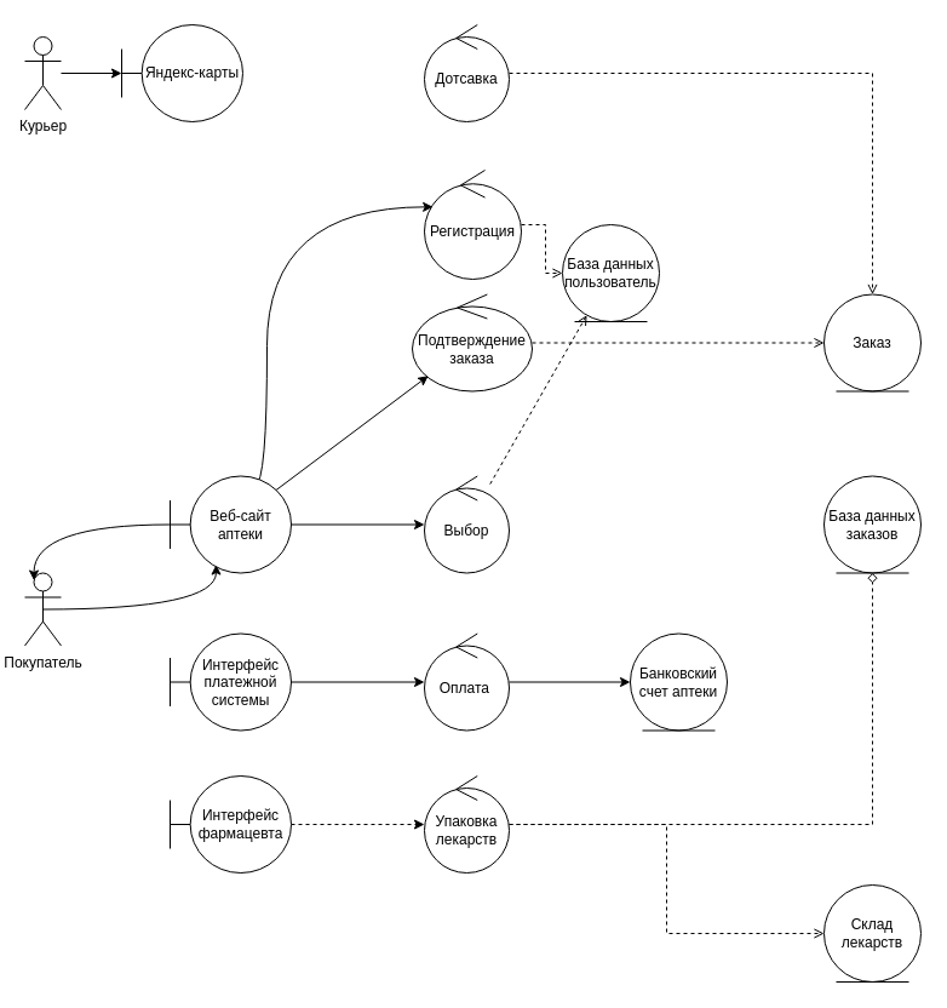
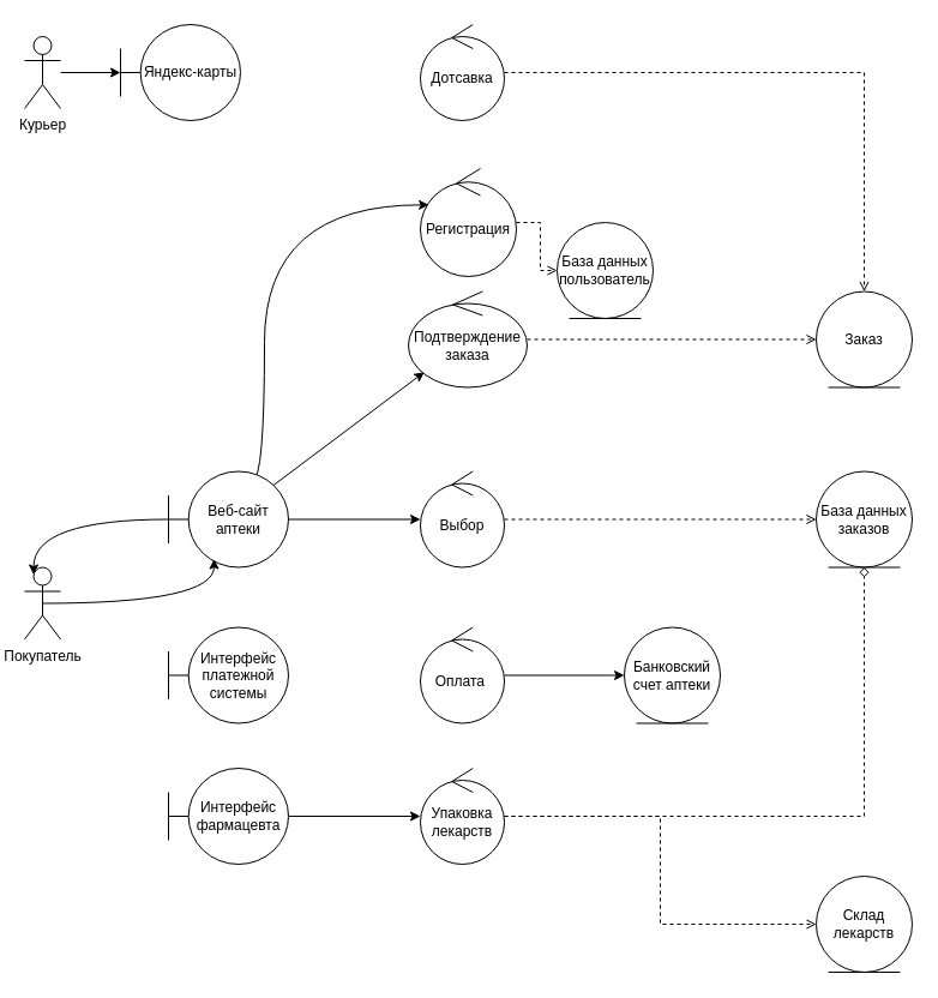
  <mxCell id="0" />
  <mxCell id="1" parent="0" />
  <mxCell id="2" style="rounded=0;orthogonalLoop=1;jettySize=auto;html=1;exitX=0.5;exitY=0.5;exitDx=0;exitDy=0;exitPerimeter=0;entryX=0.38;entryY=0.913;entryDx=0;entryDy=0;entryPerimeter=0;edgeStyle=orthogonalEdgeStyle;curved=1;" edge="1" parent="1" source="3" target="7"><mxGeometry relative="1" as="geometry"><Array as="points"><mxPoint x="178" y="502.5" /></Array></mxGeometry></mxCell>
  <mxCell id="3" value="Покупатель" style="shape=umlActor;verticalLabelPosition=bottom;verticalAlign=top;html=1;outlineConnect=0;" vertex="1" parent="1"><mxGeometry x="20" y="472.5" width="30" height="60" as="geometry" /></mxCell>
  <mxCell id="4" style="edgeStyle=orthogonalEdgeStyle;rounded=0;orthogonalLoop=1;jettySize=auto;html=1;" edge="1" parent="1" source="7" target="12"><mxGeometry relative="1" as="geometry" /></mxCell>
  <mxCell id="5" style="rounded=0;orthogonalLoop=1;jettySize=auto;html=1;exitX=0.854;exitY=0.164;exitDx=0;exitDy=0;exitPerimeter=0;" edge="1" parent="1" source="7" target="21"><mxGeometry relative="1" as="geometry" /></mxCell>
  <mxCell id="6" style="edgeStyle=orthogonalEdgeStyle;rounded=0;orthogonalLoop=1;jettySize=auto;html=1;curved=1;entryX=0.089;entryY=0.337;entryDx=0;entryDy=0;entryPerimeter=0;" edge="1" parent="1" target="26"><mxGeometry relative="1" as="geometry"><mxPoint x="210" y="400" as="sourcePoint" /><Array as="points"><mxPoint x="220" y="170" /></Array></mxGeometry></mxCell>
  <mxCell id="7" value="Веб-сайт аптеки" style="shape=umlBoundary;whiteSpace=wrap;html=1;" vertex="1" parent="1"><mxGeometry x="140" y="392.5" width="100" height="80" as="geometry" /></mxCell>
- <mxCell id="8" style="edgeStyle=orthogonalEdgeStyle;rounded=0;orthogonalLoop=1;jettySize=auto;html=1;" edge="1" parent="1" source="9" target="24"><mxGeometry relative="1" as="geometry" /></mxCell>
  <mxCell id="9" value="Интерфейс платежной системы" style="shape=umlBoundary;whiteSpace=wrap;html=1;" vertex="1" parent="1"><mxGeometry x="140" y="522.5" width="100" height="80" as="geometry" /></mxCell>
  <mxCell id="10" value="База данных заказов" style="ellipse;shape=umlEntity;whiteSpace=wrap;html=1;" vertex="1" parent="1"><mxGeometry x="680" y="392.5" width="80" height="80" as="geometry" /></mxCell>
- <mxCell id="11" style="rounded=0;orthogonalLoop=1;jettySize=auto;html=1;dashed=1;endArrow=open;endFill=0;" edge="1" parent="1" source="12" target="27"><mxGeometry relative="1" as="geometry" /></mxCell>
+ <mxCell id="11" style="rounded=0;orthogonalLoop=1;jettySize=auto;html=1;entryX=0;entryY=0.5;entryDx=0;entryDy=0;dashed=1;endArrow=open;endFill=0;" edge="1" parent="1" source="12" target="10"><mxGeometry relative="1" as="geometry" /></mxCell>
  <mxCell id="12" value="Выбор" style="ellipse;shape=umlControl;whiteSpace=wrap;html=1;" vertex="1" parent="1"><mxGeometry x="350" y="392.5" width="70" height="80" as="geometry" /></mxCell>
  <mxCell id="13" style="rounded=0;orthogonalLoop=1;jettySize=auto;html=1;entryX=0.25;entryY=0.1;entryDx=0;entryDy=0;entryPerimeter=0;edgeStyle=orthogonalEdgeStyle;curved=1;" edge="1" parent="1" source="7" target="3"><mxGeometry relative="1" as="geometry"><Array as="points"><mxPoint x="28" y="432.5" /></Array></mxGeometry></mxCell>
  <mxCell id="14" style="edgeStyle=orthogonalEdgeStyle;rounded=0;orthogonalLoop=1;jettySize=auto;html=1;" edge="1" parent="1" source="15" target="16"><mxGeometry relative="1" as="geometry" /></mxCell>
  <mxCell id="15" value="Курьер" style="shape=umlActor;verticalLabelPosition=bottom;verticalAlign=top;html=1;outlineConnect=0;" vertex="1" parent="1"><mxGeometry x="20" y="30" width="30" height="60" as="geometry" /></mxCell>
  <mxCell id="16" value="Яндекс-карты" style="shape=umlBoundary;whiteSpace=wrap;html=1;" vertex="1" parent="1"><mxGeometry x="100" y="20" width="100" height="80" as="geometry" /></mxCell>
  <mxCell id="17" style="edgeStyle=orthogonalEdgeStyle;rounded=0;orthogonalLoop=1;jettySize=auto;html=1;entryX=0.5;entryY=0;entryDx=0;entryDy=0;dashed=1;endArrow=open;endFill=0;" edge="1" parent="1" source="18" target="22"><mxGeometry relative="1" as="geometry" /></mxCell>
  <mxCell id="18" value="Дотсавка" style="ellipse;shape=umlControl;whiteSpace=wrap;html=1;" vertex="1" parent="1"><mxGeometry x="350" y="20" width="70" height="80" as="geometry" /></mxCell>
  <mxCell id="19" value="Банковский счет аптеки" style="ellipse;shape=umlEntity;whiteSpace=wrap;html=1;" vertex="1" parent="1"><mxGeometry x="520" y="522.5" width="80" height="80" as="geometry" /></mxCell>
  <mxCell id="20" style="edgeStyle=orthogonalEdgeStyle;rounded=0;orthogonalLoop=1;jettySize=auto;html=1;dashed=1;endArrow=open;endFill=0;" edge="1" parent="1" source="21" target="22"><mxGeometry relative="1" as="geometry" /></mxCell>
  <mxCell id="21" value="Подтверждение заказа" style="ellipse;shape=umlControl;whiteSpace=wrap;html=1;" vertex="1" parent="1"><mxGeometry x="340" y="242.5" width="99" height="80" as="geometry" /></mxCell>
  <mxCell id="22" value="Заказ" style="ellipse;shape=umlEntity;whiteSpace=wrap;html=1;" vertex="1" parent="1"><mxGeometry x="680" y="242.5" width="80" height="80" as="geometry" /></mxCell>
  <mxCell id="23" style="edgeStyle=orthogonalEdgeStyle;rounded=0;orthogonalLoop=1;jettySize=auto;html=1;" edge="1" parent="1" source="24" target="19"><mxGeometry relative="1" as="geometry" /></mxCell>
  <mxCell id="24" value="Оплата&amp;nbsp;" style="ellipse;shape=umlControl;whiteSpace=wrap;html=1;" vertex="1" parent="1"><mxGeometry x="350" y="522.5" width="70" height="80" as="geometry" /></mxCell>
  <mxCell id="25" style="edgeStyle=orthogonalEdgeStyle;rounded=0;orthogonalLoop=1;jettySize=auto;html=1;dashed=1;endArrow=open;endFill=0;" edge="1" parent="1" source="26" target="27"><mxGeometry relative="1" as="geometry" /></mxCell>
  <mxCell id="26" value="Регистрация" style="ellipse;shape=umlControl;whiteSpace=wrap;html=1;" vertex="1" parent="1"><mxGeometry x="350" y="140" width="80" height="90" as="geometry" /></mxCell>
  <mxCell id="27" value="База данных пользователь" style="ellipse;shape=umlEntity;whiteSpace=wrap;html=1;" vertex="1" parent="1"><mxGeometry x="464" y="185" width="80" height="80" as="geometry" /></mxCell>
- <mxCell id="28" style="edgeStyle=orthogonalEdgeStyle;rounded=0;orthogonalLoop=1;jettySize=auto;html=1;dashed=1;" edge="1" parent="1" source="29" target="32"><mxGeometry relative="1" as="geometry" /></mxCell>
+ <mxCell id="28" style="edgeStyle=orthogonalEdgeStyle;rounded=0;orthogonalLoop=1;jettySize=auto;html=1;" edge="1" parent="1" source="29" target="32"><mxGeometry relative="1" as="geometry" /></mxCell>
  <mxCell id="29" value="Интерфейс фармацевта" style="shape=umlBoundary;whiteSpace=wrap;html=1;" vertex="1" parent="1"><mxGeometry x="140" y="640" width="100" height="80" as="geometry" /></mxCell>
  <mxCell id="30" style="edgeStyle=orthogonalEdgeStyle;rounded=0;orthogonalLoop=1;jettySize=auto;html=1;entryX=0;entryY=0.5;entryDx=0;entryDy=0;endArrow=open;endFill=0;dashed=1;" edge="1" parent="1" source="32" target="33"><mxGeometry relative="1" as="geometry" /></mxCell>
  <mxCell id="31" style="edgeStyle=orthogonalEdgeStyle;rounded=0;orthogonalLoop=1;jettySize=auto;html=1;entryX=0.5;entryY=1;entryDx=0;entryDy=0;dashed=1;endArrow=diamond;endFill=0;" edge="1" parent="1" source="32" target="10"><mxGeometry relative="1" as="geometry" /></mxCell>
  <mxCell id="32" value="Упаковка лекарств" style="ellipse;shape=umlControl;whiteSpace=wrap;html=1;" vertex="1" parent="1"><mxGeometry x="350" y="640" width="70" height="80" as="geometry" /></mxCell>
  <mxCell id="33" value="Склад лекарств" style="ellipse;shape=umlEntity;whiteSpace=wrap;html=1;" vertex="1" parent="1"><mxGeometry x="680" y="730" width="80" height="80" as="geometry" /></mxCell>
